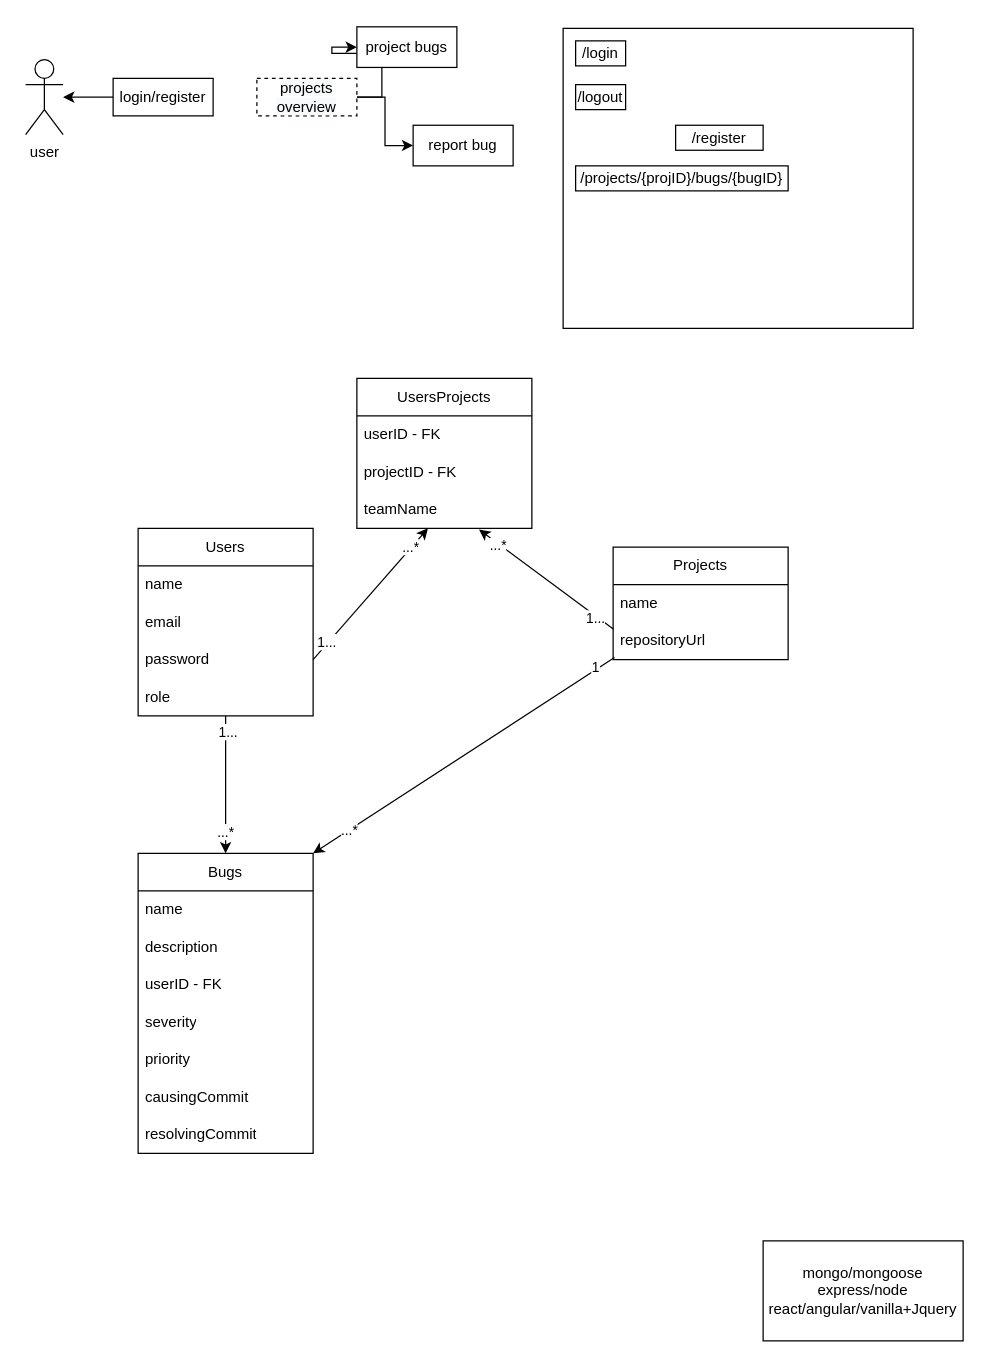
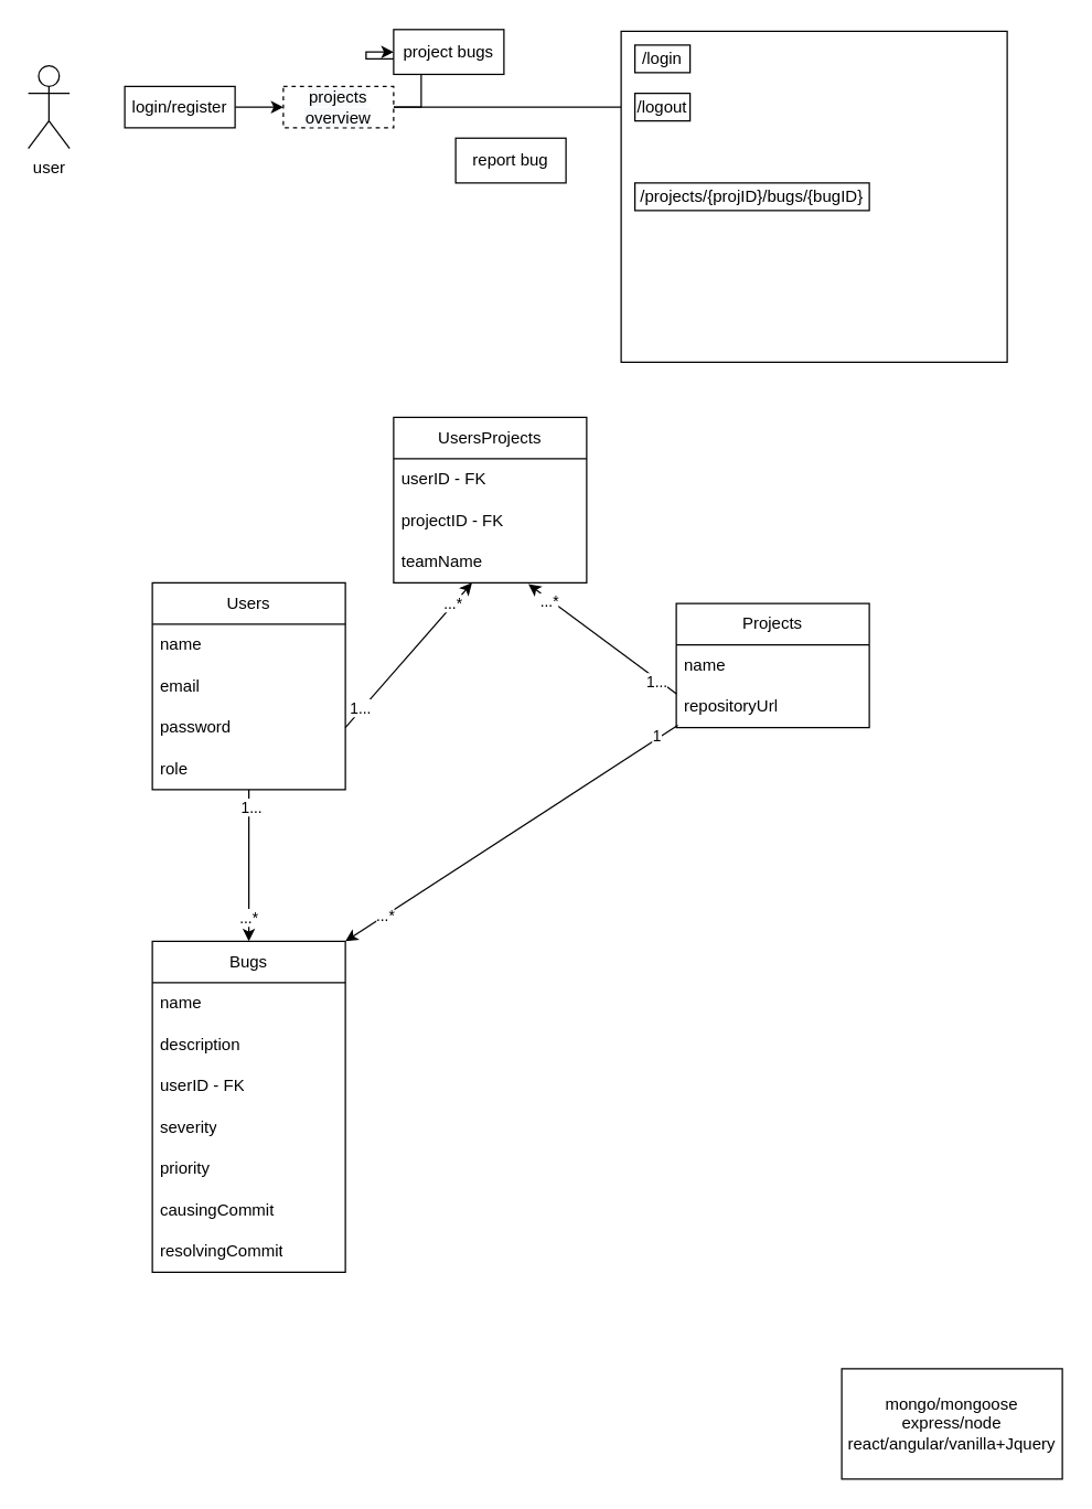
  <mxCell id="0" />
  <mxCell id="1" parent="0" />
  <mxCell id="2" value="user" style="shape=umlActor;verticalLabelPosition=bottom;verticalAlign=top;html=1;outlineConnect=0;" parent="1" vertex="1"><mxGeometry x="20" y="47" width="30" height="60" as="geometry" /></mxCell>
- <mxCell id="3" style="edgeStyle=orthogonalEdgeStyle;rounded=0;orthogonalLoop=1;jettySize=auto;html=1;" parent="1" source="4" target="2" edge="1"><mxGeometry relative="1" as="geometry" /></mxCell>
+ <mxCell id="3" style="edgeStyle=orthogonalEdgeStyle;rounded=0;orthogonalLoop=1;jettySize=auto;html=1;" parent="1" source="4" target="40" edge="1"><mxGeometry relative="1" as="geometry" /></mxCell>
  <mxCell id="4" value="login/register" style="rounded=0;whiteSpace=wrap;html=1;" parent="1" vertex="1"><mxGeometry x="90" y="62" width="80" height="30" as="geometry" /></mxCell>
  <mxCell id="5" value="mongo/mongoose&lt;br&gt;express/node&lt;br&gt;react/angular/vanilla+Jquery" style="rounded=0;whiteSpace=wrap;html=1;" parent="1" vertex="1"><mxGeometry x="610" y="992" width="160" height="80" as="geometry" /></mxCell>
  <mxCell id="6" value="Users" style="swimlane;fontStyle=0;childLayout=stackLayout;horizontal=1;startSize=30;horizontalStack=0;resizeParent=1;resizeParentMax=0;resizeLast=0;collapsible=1;marginBottom=0;whiteSpace=wrap;html=1;" parent="1" vertex="1"><mxGeometry x="110" y="422" width="140" height="150" as="geometry" /></mxCell>
  <mxCell id="7" value="name" style="text;strokeColor=none;fillColor=none;align=left;verticalAlign=middle;spacingLeft=4;spacingRight=4;overflow=hidden;points=[[0,0.5],[1,0.5]];portConstraint=eastwest;rotatable=0;whiteSpace=wrap;html=1;" parent="6" vertex="1"><mxGeometry y="30" width="140" height="30" as="geometry" /></mxCell>
  <mxCell id="8" value="email" style="text;strokeColor=none;fillColor=none;align=left;verticalAlign=middle;spacingLeft=4;spacingRight=4;overflow=hidden;points=[[0,0.5],[1,0.5]];portConstraint=eastwest;rotatable=0;whiteSpace=wrap;html=1;" parent="6" vertex="1"><mxGeometry y="60" width="140" height="30" as="geometry" /></mxCell>
  <mxCell id="9" value="password" style="text;strokeColor=none;fillColor=none;align=left;verticalAlign=middle;spacingLeft=4;spacingRight=4;overflow=hidden;points=[[0,0.5],[1,0.5]];portConstraint=eastwest;rotatable=0;whiteSpace=wrap;html=1;" parent="6" vertex="1"><mxGeometry y="90" width="140" height="30" as="geometry" /></mxCell>
  <mxCell id="10" value="role" style="text;strokeColor=none;fillColor=none;align=left;verticalAlign=middle;spacingLeft=4;spacingRight=4;overflow=hidden;points=[[0,0.5],[1,0.5]];portConstraint=eastwest;rotatable=0;whiteSpace=wrap;html=1;" parent="6" vertex="1"><mxGeometry y="120" width="140" height="30" as="geometry" /></mxCell>
  <mxCell id="11" value="Bugs" style="swimlane;fontStyle=0;childLayout=stackLayout;horizontal=1;startSize=30;horizontalStack=0;resizeParent=1;resizeParentMax=0;resizeLast=0;collapsible=1;marginBottom=0;whiteSpace=wrap;html=1;" parent="1" vertex="1"><mxGeometry x="110" y="682" width="140" height="240" as="geometry" /></mxCell>
  <mxCell id="12" value="name" style="text;strokeColor=none;fillColor=none;align=left;verticalAlign=middle;spacingLeft=4;spacingRight=4;overflow=hidden;points=[[0,0.5],[1,0.5]];portConstraint=eastwest;rotatable=0;whiteSpace=wrap;html=1;" parent="11" vertex="1"><mxGeometry y="30" width="140" height="30" as="geometry" /></mxCell>
  <mxCell id="13" value="description" style="text;strokeColor=none;fillColor=none;align=left;verticalAlign=middle;spacingLeft=4;spacingRight=4;overflow=hidden;points=[[0,0.5],[1,0.5]];portConstraint=eastwest;rotatable=0;whiteSpace=wrap;html=1;" parent="11" vertex="1"><mxGeometry y="60" width="140" height="30" as="geometry" /></mxCell>
  <mxCell id="14" value="userID - FK" style="text;strokeColor=none;fillColor=none;align=left;verticalAlign=middle;spacingLeft=4;spacingRight=4;overflow=hidden;points=[[0,0.5],[1,0.5]];portConstraint=eastwest;rotatable=0;whiteSpace=wrap;html=1;" parent="11" vertex="1"><mxGeometry y="90" width="140" height="30" as="geometry" /></mxCell>
  <mxCell id="15" value="severity" style="text;strokeColor=none;fillColor=none;align=left;verticalAlign=middle;spacingLeft=4;spacingRight=4;overflow=hidden;points=[[0,0.5],[1,0.5]];portConstraint=eastwest;rotatable=0;whiteSpace=wrap;html=1;" parent="11" vertex="1"><mxGeometry y="120" width="140" height="30" as="geometry" /></mxCell>
  <mxCell id="16" value="priority" style="text;strokeColor=none;fillColor=none;align=left;verticalAlign=middle;spacingLeft=4;spacingRight=4;overflow=hidden;points=[[0,0.5],[1,0.5]];portConstraint=eastwest;rotatable=0;whiteSpace=wrap;html=1;" parent="11" vertex="1"><mxGeometry y="150" width="140" height="30" as="geometry" /></mxCell>
  <mxCell id="17" value="causingCommit" style="text;strokeColor=none;fillColor=none;align=left;verticalAlign=middle;spacingLeft=4;spacingRight=4;overflow=hidden;points=[[0,0.5],[1,0.5]];portConstraint=eastwest;rotatable=0;whiteSpace=wrap;html=1;" parent="11" vertex="1"><mxGeometry y="180" width="140" height="30" as="geometry" /></mxCell>
  <mxCell id="18" value="resolvingCommit" style="text;strokeColor=none;fillColor=none;align=left;verticalAlign=middle;spacingLeft=4;spacingRight=4;overflow=hidden;points=[[0,0.5],[1,0.5]];portConstraint=eastwest;rotatable=0;whiteSpace=wrap;html=1;" parent="11" vertex="1"><mxGeometry y="210" width="140" height="30" as="geometry" /></mxCell>
  <mxCell id="19" value="" style="endArrow=classic;html=1;rounded=0;entryX=0.5;entryY=0;entryDx=0;entryDy=0;" parent="1" target="11" edge="1"><mxGeometry width="50" height="50" relative="1" as="geometry"><mxPoint x="180" y="572" as="sourcePoint" /><mxPoint x="330" y="682" as="targetPoint" /></mxGeometry></mxCell>
  <mxCell id="20" value="1..." style="edgeLabel;html=1;align=center;verticalAlign=middle;resizable=0;points=[];" parent="19" vertex="1" connectable="0"><mxGeometry x="-0.79" y="1" relative="1" as="geometry"><mxPoint as="offset" /></mxGeometry></mxCell>
  <mxCell id="21" value="...*" style="edgeLabel;html=1;align=center;verticalAlign=middle;resizable=0;points=[];" parent="19" vertex="1" connectable="0"><mxGeometry x="0.668" y="-1" relative="1" as="geometry"><mxPoint as="offset" /></mxGeometry></mxCell>
  <mxCell id="22" value="Projects" style="swimlane;fontStyle=0;childLayout=stackLayout;horizontal=1;startSize=30;horizontalStack=0;resizeParent=1;resizeParentMax=0;resizeLast=0;collapsible=1;marginBottom=0;whiteSpace=wrap;html=1;" parent="1" vertex="1"><mxGeometry x="490" y="437" width="140" height="90" as="geometry" /></mxCell>
  <mxCell id="23" value="name" style="text;strokeColor=none;fillColor=none;align=left;verticalAlign=middle;spacingLeft=4;spacingRight=4;overflow=hidden;points=[[0,0.5],[1,0.5]];portConstraint=eastwest;rotatable=0;whiteSpace=wrap;html=1;" parent="22" vertex="1"><mxGeometry y="30" width="140" height="30" as="geometry" /></mxCell>
  <mxCell id="24" value="repositoryUrl" style="text;strokeColor=none;fillColor=none;align=left;verticalAlign=middle;spacingLeft=4;spacingRight=4;overflow=hidden;points=[[0,0.5],[1,0.5]];portConstraint=eastwest;rotatable=0;whiteSpace=wrap;html=1;" parent="22" vertex="1"><mxGeometry y="60" width="140" height="30" as="geometry" /></mxCell>
  <mxCell id="25" value="UsersProjects" style="swimlane;fontStyle=0;childLayout=stackLayout;horizontal=1;startSize=30;horizontalStack=0;resizeParent=1;resizeParentMax=0;resizeLast=0;collapsible=1;marginBottom=0;whiteSpace=wrap;html=1;" parent="1" vertex="1"><mxGeometry x="285" y="302" width="140" height="120" as="geometry" /></mxCell>
  <mxCell id="26" value="userID - FK" style="text;strokeColor=none;fillColor=none;align=left;verticalAlign=middle;spacingLeft=4;spacingRight=4;overflow=hidden;points=[[0,0.5],[1,0.5]];portConstraint=eastwest;rotatable=0;whiteSpace=wrap;html=1;" parent="25" vertex="1"><mxGeometry y="30" width="140" height="30" as="geometry" /></mxCell>
  <mxCell id="27" value="projectID - FK" style="text;strokeColor=none;fillColor=none;align=left;verticalAlign=middle;spacingLeft=4;spacingRight=4;overflow=hidden;points=[[0,0.5],[1,0.5]];portConstraint=eastwest;rotatable=0;whiteSpace=wrap;html=1;" parent="25" vertex="1"><mxGeometry y="60" width="140" height="30" as="geometry" /></mxCell>
  <mxCell id="28" value="teamName" style="text;strokeColor=none;fillColor=none;align=left;verticalAlign=middle;spacingLeft=4;spacingRight=4;overflow=hidden;points=[[0,0.5],[1,0.5]];portConstraint=eastwest;rotatable=0;whiteSpace=wrap;html=1;" parent="25" vertex="1"><mxGeometry y="90" width="140" height="30" as="geometry" /></mxCell>
  <mxCell id="29" value="" style="endArrow=classic;html=1;rounded=0;entryX=1;entryY=0;entryDx=0;entryDy=0;exitX=0.008;exitY=0.944;exitDx=0;exitDy=0;exitPerimeter=0;" parent="1" source="24" target="11" edge="1"><mxGeometry width="50" height="50" relative="1" as="geometry"><mxPoint x="490" y="552" as="sourcePoint" /><mxPoint x="440" y="592" as="targetPoint" /></mxGeometry></mxCell>
  <mxCell id="30" value="1" style="edgeLabel;html=1;align=center;verticalAlign=middle;resizable=0;points=[];" parent="29" vertex="1" connectable="0"><mxGeometry x="-0.879" y="-2" relative="1" as="geometry"><mxPoint as="offset" /></mxGeometry></mxCell>
  <mxCell id="31" value="...*" style="edgeLabel;html=1;align=center;verticalAlign=middle;resizable=0;points=[];" parent="29" vertex="1" connectable="0"><mxGeometry x="0.77" relative="1" as="geometry"><mxPoint as="offset" /></mxGeometry></mxCell>
  <mxCell id="32" value="" style="endArrow=classic;html=1;rounded=0;exitX=1;exitY=0.5;exitDx=0;exitDy=0;" parent="1" source="9" target="28" edge="1"><mxGeometry width="50" height="50" relative="1" as="geometry"><mxPoint x="390" y="642" as="sourcePoint" /><mxPoint x="440" y="592" as="targetPoint" /></mxGeometry></mxCell>
  <mxCell id="33" value="1..." style="edgeLabel;html=1;align=center;verticalAlign=middle;resizable=0;points=[];" parent="32" vertex="1" connectable="0"><mxGeometry x="-0.747" y="2" relative="1" as="geometry"><mxPoint as="offset" /></mxGeometry></mxCell>
  <mxCell id="34" value="...*" style="edgeLabel;html=1;align=center;verticalAlign=middle;resizable=0;points=[];" parent="32" vertex="1" connectable="0"><mxGeometry x="0.709" y="1" relative="1" as="geometry"><mxPoint as="offset" /></mxGeometry></mxCell>
  <mxCell id="35" value="" style="endArrow=classic;html=1;rounded=0;exitX=0.001;exitY=0.181;exitDx=0;exitDy=0;exitPerimeter=0;entryX=0.698;entryY=1.033;entryDx=0;entryDy=0;entryPerimeter=0;" parent="1" source="24" target="28" edge="1"><mxGeometry width="50" height="50" relative="1" as="geometry"><mxPoint x="260" y="537" as="sourcePoint" /><mxPoint x="351.875" y="432" as="targetPoint" /></mxGeometry></mxCell>
  <mxCell id="36" value="1..." style="edgeLabel;html=1;align=center;verticalAlign=middle;resizable=0;points=[];" parent="35" vertex="1" connectable="0"><mxGeometry x="-0.747" y="2" relative="1" as="geometry"><mxPoint as="offset" /></mxGeometry></mxCell>
  <mxCell id="37" value="...*" style="edgeLabel;html=1;align=center;verticalAlign=middle;resizable=0;points=[];" parent="35" vertex="1" connectable="0"><mxGeometry x="0.709" y="1" relative="1" as="geometry"><mxPoint as="offset" /></mxGeometry></mxCell>
- <mxCell id="38" style="edgeStyle=orthogonalEdgeStyle;rounded=0;orthogonalLoop=1;jettySize=auto;html=1;entryX=0;entryY=0.5;entryDx=0;entryDy=0;" parent="1" source="40" target="42" edge="1"><mxGeometry relative="1" as="geometry" /></mxCell>
+ <mxCell id="38" style="edgeStyle=orthogonalEdgeStyle;rounded=0;orthogonalLoop=1;jettySize=auto;html=1;" parent="1" source="40" target="45" edge="1"><mxGeometry relative="1" as="geometry" /></mxCell>
  <mxCell id="39" style="edgeStyle=orthogonalEdgeStyle;rounded=0;orthogonalLoop=1;jettySize=auto;html=1;exitX=1;exitY=0.5;exitDx=0;exitDy=0;entryX=0;entryY=0.5;entryDx=0;entryDy=0;" parent="1" source="40" target="41" edge="1"><mxGeometry relative="1" as="geometry"><mxPoint x="300" y="97" as="targetPoint" /></mxGeometry></mxCell>
  <mxCell id="40" value="&lt;span style=&quot;color: rgb(0, 0, 0); font-family: Helvetica; font-size: 12px; font-style: normal; font-variant-ligatures: normal; font-variant-caps: normal; font-weight: 400; letter-spacing: normal; orphans: 2; text-align: center; text-indent: 0px; text-transform: none; widows: 2; word-spacing: 0px; -webkit-text-stroke-width: 0px; background-color: rgb(248, 249, 250); text-decoration-thickness: initial; text-decoration-style: initial; text-decoration-color: initial; float: none; display: inline !important;&quot;&gt;projects overview&lt;/span&gt;" style="rounded=0;whiteSpace=wrap;html=1;dashed=1;" parent="1" vertex="1"><mxGeometry x="205" y="62" width="80" height="30" as="geometry" /></mxCell>
  <mxCell id="41" value="project bugs" style="rounded=0;whiteSpace=wrap;html=1;" parent="1" vertex="1"><mxGeometry x="285" y="20.75" width="80" height="32.5" as="geometry" /></mxCell>
  <mxCell id="42" value="report bug" style="rounded=0;whiteSpace=wrap;html=1;" parent="1" vertex="1"><mxGeometry x="330" y="99.5" width="80" height="32.5" as="geometry" /></mxCell>
  <mxCell id="43" value="" style="rounded=0;whiteSpace=wrap;html=1;" vertex="1" parent="1"><mxGeometry x="450" y="22" width="280" height="240" as="geometry" /></mxCell>
  <mxCell id="44" value="/login" style="rounded=0;whiteSpace=wrap;html=1;" vertex="1" parent="1"><mxGeometry x="460" y="32" width="40" height="20" as="geometry" /></mxCell>
  <mxCell id="45" value="/logout" style="rounded=0;whiteSpace=wrap;html=1;" vertex="1" parent="1"><mxGeometry x="460" y="67" width="40" height="20" as="geometry" /></mxCell>
  <mxCell id="46" value="/projects/{projID}/bugs/{bugID}" style="rounded=0;whiteSpace=wrap;html=1;" vertex="1" parent="1"><mxGeometry x="460" y="132" width="170" height="20" as="geometry" /></mxCell>
- <mxCell id="47" value="/register" style="rounded=0;whiteSpace=wrap;html=1;" vertex="1" parent="1"><mxGeometry x="540" y="99.5" width="70" height="20" as="geometry" /></mxCell>
